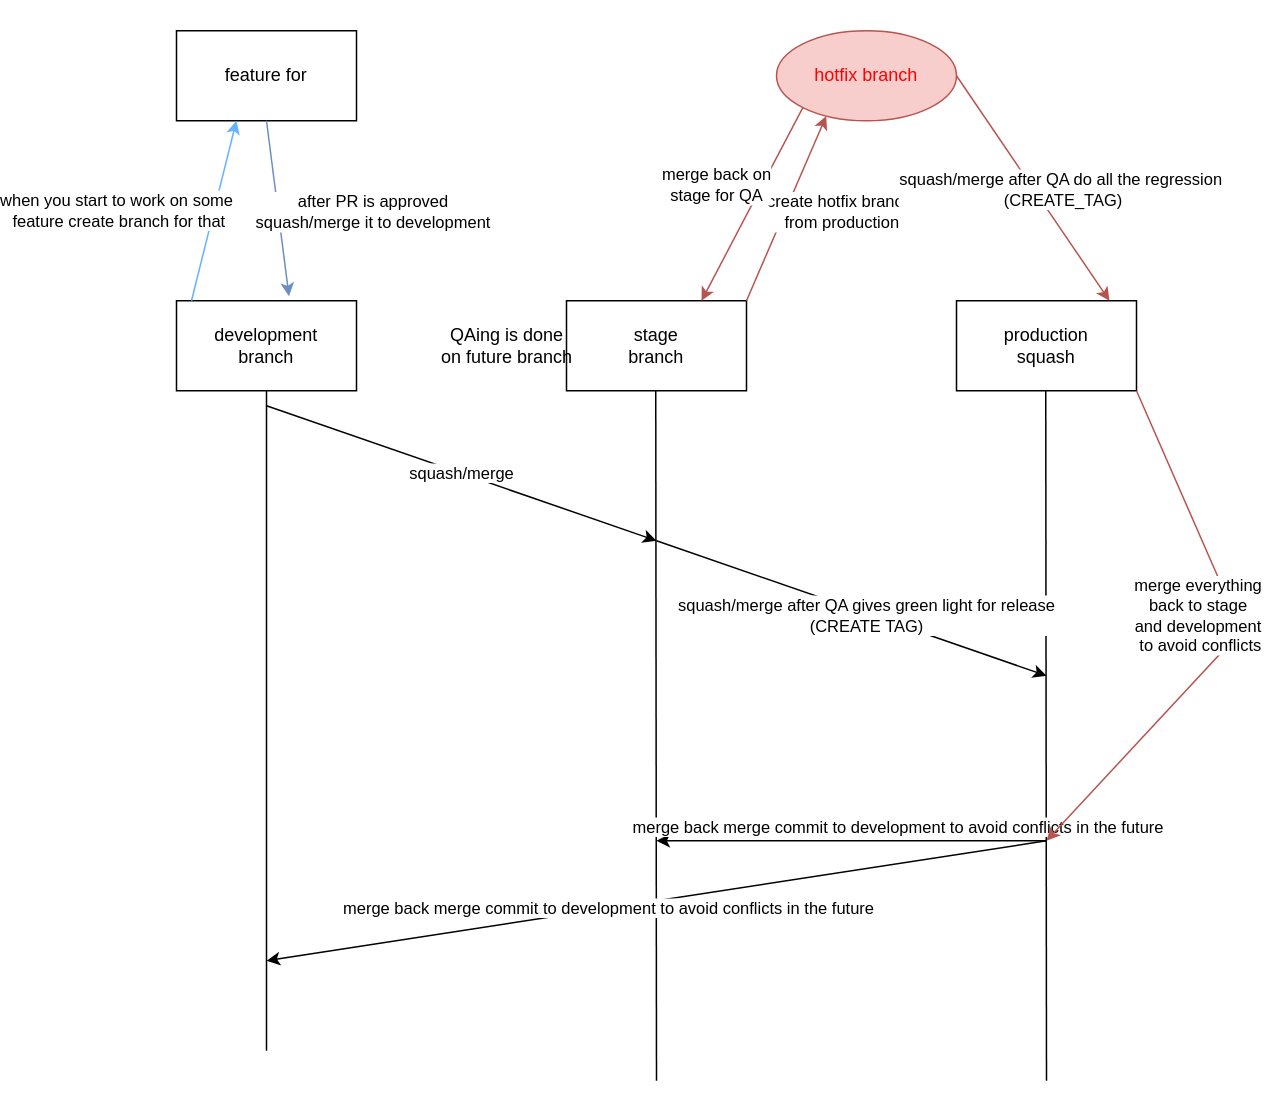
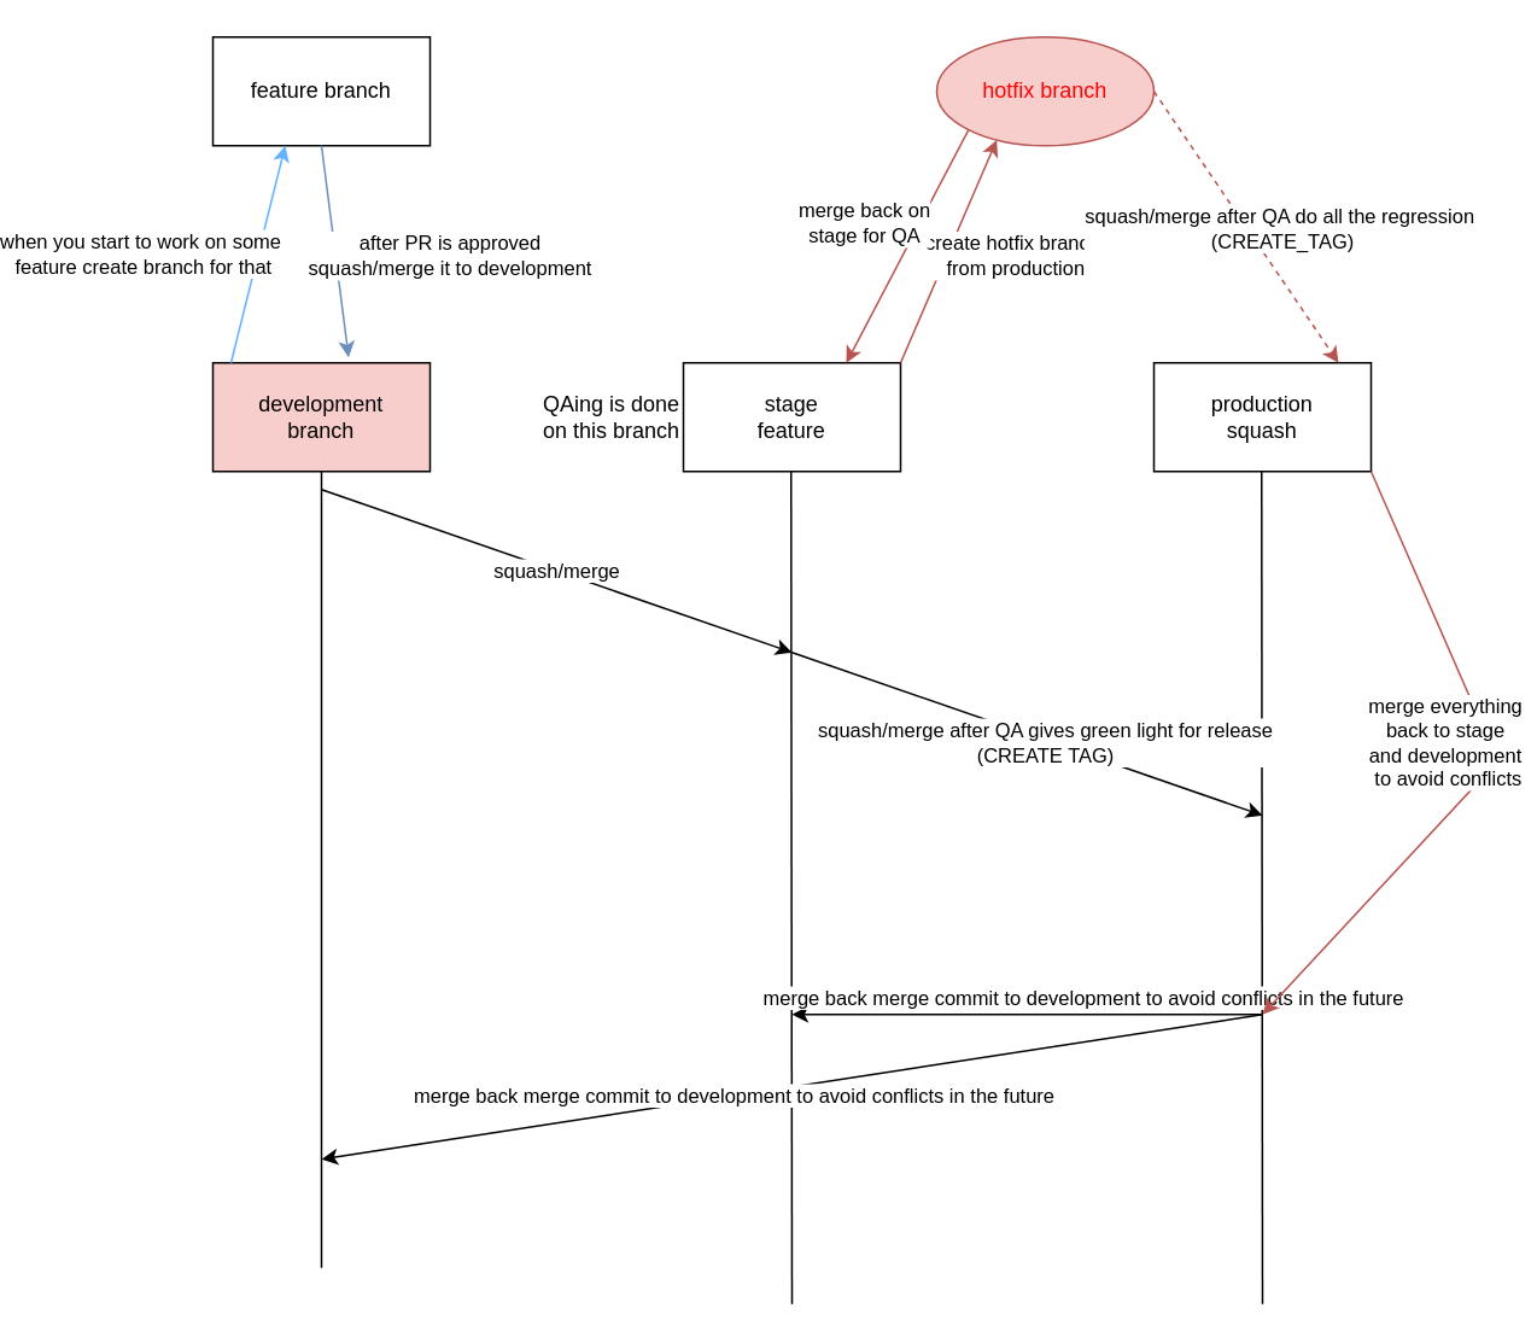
  <mxCell id="0" />
  <mxCell id="1" parent="0" />
- <mxCell id="2" value="development&lt;br&gt;branch" style="rounded=0;whiteSpace=wrap;html=1;" vertex="1" parent="1"><mxGeometry x="20" y="200" width="120" height="60" as="geometry" /></mxCell>
- <mxCell id="3" value="stage&lt;br&gt;branch" style="rounded=0;whiteSpace=wrap;html=1;" vertex="1" parent="1"><mxGeometry x="280" y="200" width="120" height="60" as="geometry" /></mxCell>
+ <mxCell id="2" value="development&lt;br&gt;branch" style="rounded=0;whiteSpace=wrap;html=1;fillColor=#f8cecc;" vertex="1" parent="1"><mxGeometry x="20" y="200" width="120" height="60" as="geometry" /></mxCell>
+ <mxCell id="3" value="stage&lt;br&gt;feature" style="rounded=0;whiteSpace=wrap;html=1;" vertex="1" parent="1"><mxGeometry x="280" y="200" width="120" height="60" as="geometry" /></mxCell>
  <mxCell id="4" value="production&lt;br&gt;squash" style="rounded=0;whiteSpace=wrap;html=1;" vertex="1" parent="1"><mxGeometry x="540" y="200" width="120" height="60" as="geometry" /></mxCell>
  <mxCell id="5" value="" style="endArrow=none;html=1;rounded=0;" edge="1" parent="1"><mxGeometry width="50" height="50" relative="1" as="geometry"><mxPoint x="80" y="700" as="sourcePoint" /><mxPoint x="80" y="260" as="targetPoint" /></mxGeometry></mxCell>
  <mxCell id="6" value="" style="endArrow=none;html=1;rounded=0;" edge="1" parent="1"><mxGeometry width="50" height="50" relative="1" as="geometry"><mxPoint x="600" y="720" as="sourcePoint" /><mxPoint x="599.5" y="260" as="targetPoint" /></mxGeometry></mxCell>
  <mxCell id="7" value="" style="endArrow=none;html=1;rounded=0;" edge="1" parent="1"><mxGeometry width="50" height="50" relative="1" as="geometry"><mxPoint x="340" y="720" as="sourcePoint" /><mxPoint x="339.5" y="260" as="targetPoint" /></mxGeometry></mxCell>
  <mxCell id="8" value="squash/merge" style="endArrow=classic;html=1;rounded=0;" edge="1" parent="1"><mxGeometry width="50" height="50" relative="1" as="geometry"><mxPoint x="80" y="270" as="sourcePoint" /><mxPoint x="340" y="360" as="targetPoint" /></mxGeometry></mxCell>
  <mxCell id="9" value="squash/merge after QA gives green light for release&lt;br&gt;(CREATE TAG)" style="endArrow=classic;html=1;rounded=0;" edge="1" parent="1"><mxGeometry x="0.081" y="-1" width="50" height="50" relative="1" as="geometry"><mxPoint x="340" y="360" as="sourcePoint" /><mxPoint x="600" y="450" as="targetPoint" /><mxPoint as="offset" /></mxGeometry></mxCell>
- <mxCell id="10" value="feature for" style="rounded=0;whiteSpace=wrap;html=1;" vertex="1" parent="1"><mxGeometry x="20" y="20" width="120" height="60" as="geometry" /></mxCell>
+ <mxCell id="10" value="feature branch" style="rounded=0;whiteSpace=wrap;html=1;" vertex="1" parent="1"><mxGeometry x="20" y="20" width="120" height="60" as="geometry" /></mxCell>
  <mxCell id="11" value="" style="endArrow=classic;html=1;rounded=0;entryX=0.333;entryY=1;entryDx=0;entryDy=0;entryPerimeter=0;strokeColor=#66B2FF;" edge="1" parent="1" target="10"><mxGeometry width="50" height="50" relative="1" as="geometry"><mxPoint x="30" y="200" as="sourcePoint" /><mxPoint x="80" y="150" as="targetPoint" /></mxGeometry></mxCell>
  <mxCell id="12" value="when you start to work on some&lt;br&gt;&amp;nbsp;feature create branch for that" style="edgeLabel;html=1;align=center;verticalAlign=middle;resizable=0;points=[];" vertex="1" connectable="0" parent="11"><mxGeometry x="-0.094" y="-1" relative="1" as="geometry"><mxPoint x="-65" y="-6" as="offset" /></mxGeometry></mxCell>
  <mxCell id="13" value="" style="endArrow=classic;html=1;rounded=0;exitX=0.5;exitY=1;exitDx=0;exitDy=0;entryX=0.625;entryY=-0.05;entryDx=0;entryDy=0;entryPerimeter=0;fillColor=#dae8fc;strokeColor=#6c8ebf;" edge="1" parent="1" source="10" target="2"><mxGeometry width="50" height="50" relative="1" as="geometry"><mxPoint x="220" y="160" as="sourcePoint" /><mxPoint x="270" y="110" as="targetPoint" /></mxGeometry></mxCell>
  <mxCell id="14" value="after PR is approved &lt;br&gt;squash/merge it to development" style="edgeLabel;html=1;align=center;verticalAlign=middle;resizable=0;points=[];" vertex="1" connectable="0" parent="13"><mxGeometry x="-0.02" y="3" relative="1" as="geometry"><mxPoint x="60" y="3" as="offset" /></mxGeometry></mxCell>
- <mxCell id="15" value="QAing is done &lt;br&gt;on future branch" style="text;html=1;align=center;verticalAlign=middle;resizable=0;points=[];autosize=1;strokeColor=none;fillColor=none;" vertex="1" parent="1"><mxGeometry x="190" y="210" width="100" height="40" as="geometry" /></mxCell>
+ <mxCell id="15" value="QAing is done &lt;br&gt;on this branch" style="text;html=1;align=center;verticalAlign=middle;resizable=0;points=[];autosize=1;strokeColor=none;fillColor=none;" vertex="1" parent="1"><mxGeometry x="190" y="210" width="100" height="40" as="geometry" /></mxCell>
  <mxCell id="16" value="" style="endArrow=classic;html=1;rounded=0;" edge="1" parent="1"><mxGeometry width="50" height="50" relative="1" as="geometry"><mxPoint x="600" y="560" as="sourcePoint" /><mxPoint x="340" y="560" as="targetPoint" /></mxGeometry></mxCell>
  <mxCell id="17" value="" style="endArrow=classic;html=1;rounded=0;" edge="1" parent="1"><mxGeometry width="50" height="50" relative="1" as="geometry"><mxPoint x="600" y="560" as="sourcePoint" /><mxPoint x="80" y="640" as="targetPoint" /></mxGeometry></mxCell>
  <mxCell id="18" value="merge back merge commit to development to avoid conflicts in the future" style="edgeLabel;html=1;align=center;verticalAlign=middle;resizable=0;points=[];" vertex="1" connectable="0" parent="17"><mxGeometry x="0.126" y="-1" relative="1" as="geometry"><mxPoint as="offset" /></mxGeometry></mxCell>
  <mxCell id="19" value="merge back merge commit to development to avoid conflicts in the future" style="edgeLabel;html=1;align=center;verticalAlign=middle;resizable=0;points=[];" vertex="1" connectable="0" parent="1"><mxGeometry x="500" y="550.001" as="geometry" /></mxCell>
  <mxCell id="20" value="&lt;font color=&quot;#ff0000&quot;&gt;hotfix branch&lt;/font&gt;" style="ellipse;whiteSpace=wrap;html=1;fillColor=#f8cecc;strokeColor=#b85450;" vertex="1" parent="1"><mxGeometry x="420" y="20" width="120" height="60" as="geometry" /></mxCell>
  <mxCell id="21" value="" style="endArrow=classic;html=1;rounded=0;entryX=0.25;entryY=1;entryDx=0;entryDy=0;exitX=1;exitY=0;exitDx=0;exitDy=0;fillColor=#f8cecc;strokeColor=#b85450;" edge="1" parent="1" source="3" target="20"><mxGeometry width="50" height="50" relative="1" as="geometry"><mxPoint x="580" y="190" as="sourcePoint" /><mxPoint x="220" y="180" as="targetPoint" /></mxGeometry></mxCell>
  <mxCell id="22" value="create hotfix branch&lt;br&gt;&amp;nbsp;from production" style="edgeLabel;html=1;align=center;verticalAlign=middle;resizable=0;points=[];" vertex="1" connectable="0" parent="21"><mxGeometry x="-0.059" relative="1" as="geometry"><mxPoint x="37" y="-2" as="offset" /></mxGeometry></mxCell>
- <mxCell id="23" value="" style="endArrow=classic;html=1;rounded=0;exitX=1;exitY=0.5;exitDx=0;exitDy=0;entryX=0.85;entryY=0;entryDx=0;entryDy=0;entryPerimeter=0;fillColor=#f8cecc;strokeColor=#b85450;" edge="1" parent="1" source="20" target="4"><mxGeometry width="50" height="50" relative="1" as="geometry"><mxPoint x="300" y="560" as="sourcePoint" /><mxPoint x="350" y="510" as="targetPoint" /></mxGeometry></mxCell>
+ <mxCell id="23" value="" style="endArrow=classic;html=1;rounded=0;exitX=1;exitY=0.5;exitDx=0;exitDy=0;entryX=0.85;entryY=0;entryDx=0;entryDy=0;entryPerimeter=0;fillColor=#f8cecc;strokeColor=#b85450;dashed=1;" edge="1" parent="1" source="20" target="4"><mxGeometry width="50" height="50" relative="1" as="geometry"><mxPoint x="300" y="560" as="sourcePoint" /><mxPoint x="350" y="510" as="targetPoint" /></mxGeometry></mxCell>
  <mxCell id="24" value="squash/merge after QA do all the regression&amp;nbsp;&lt;br&gt;(CREATE_TAG)" style="edgeLabel;html=1;align=center;verticalAlign=middle;resizable=0;points=[];" vertex="1" connectable="0" parent="23"><mxGeometry relative="1" as="geometry"><mxPoint x="19" as="offset" /></mxGeometry></mxCell>
  <mxCell id="25" value="merge back on &lt;br&gt;stage for QA" style="endArrow=classic;html=1;rounded=0;exitX=0;exitY=1;exitDx=0;exitDy=0;fillColor=#f8cecc;strokeColor=#b85450;" edge="1" parent="1" source="20"><mxGeometry x="0.006" y="-27" width="50" height="50" relative="1" as="geometry"><mxPoint x="300" y="560" as="sourcePoint" /><mxPoint x="370" y="200" as="targetPoint" /><mxPoint as="offset" /></mxGeometry></mxCell>
  <mxCell id="26" value="" style="endArrow=classic;html=1;rounded=0;exitX=1;exitY=1;exitDx=0;exitDy=0;fillColor=#f8cecc;strokeColor=#b85450;" edge="1" parent="1" source="4"><mxGeometry width="50" height="50" relative="1" as="geometry"><mxPoint x="300" y="540" as="sourcePoint" /><mxPoint x="600" y="560" as="targetPoint" /><Array as="points"><mxPoint x="730" y="420" /></Array></mxGeometry></mxCell>
  <mxCell id="27" value="merge everything &lt;br&gt;back to stage &lt;br&gt;and development&lt;br&gt;&amp;nbsp;to avoid conflicts" style="edgeLabel;html=1;align=center;verticalAlign=middle;resizable=0;points=[];" vertex="1" connectable="0" parent="26"><mxGeometry x="-0.393" y="2" relative="1" as="geometry"><mxPoint x="-6" y="49" as="offset" /></mxGeometry></mxCell>
